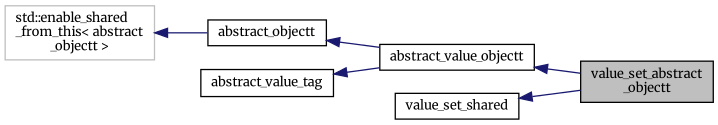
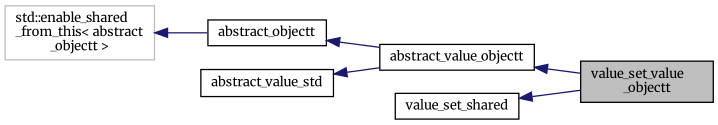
  digraph {
    fontname=Merriweather
    rankdir=LR
    node [color=black fontname=Merriweather fontsize=10 shape=record]
    edge [color=midnightblue dir=back fontname=Merriweather fontsize=10 labelfontname=Helvetica labelfontsize=10 style=solid]
-   n1 [fillcolor=grey75 fontcolor=black height=0.2 label="value_set_abstract\l_objectt" style=filled width=0.4]
+   n1 [fillcolor=grey75 fontcolor=black height=0.2 label="value_set_value\l_objectt" style=filled width=0.4]
    n2 [height=0.2 label=abstract_value_objectt width=0.4]
    n3 [height=0.2 label=abstract_objectt width=0.4]
    n4 [color=grey75 height=0.2 label="std::enable_shared\l_from_this\< abstract\l_objectt \>" width=0.4]
-   n5 [height=0.2 label=abstract_value_tag width=0.4]
+   n5 [height=0.2 label=abstract_value_std width=0.4]
    n6 [height=0.2 label=value_set_shared width=0.4]
    n2 -> n1
    n3 -> n2
    n4 -> n3
    n5 -> n2
    n6 -> n1
  }
